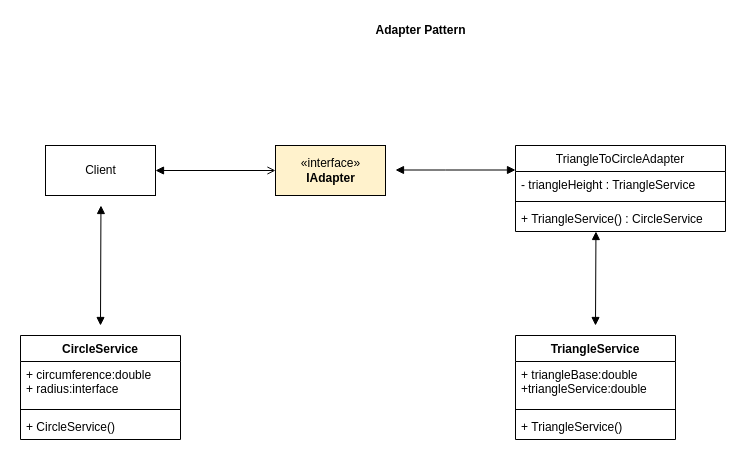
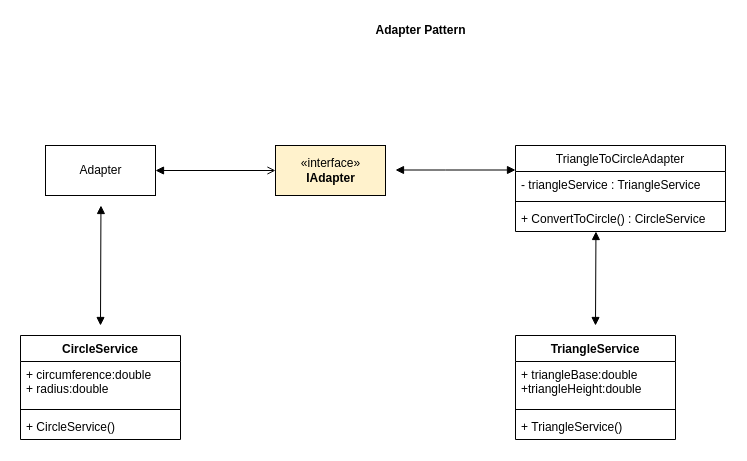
  <mxCell id="0" />
  <mxCell id="1" parent="0" />
  <mxCell id="2" value="«interface»&lt;br&gt;&lt;b&gt;IAdapter&lt;br&gt;&lt;/b&gt;" style="html=1;fillColor=#fff2cc;" vertex="1" parent="1"><mxGeometry x="275" y="145" width="110" height="50" as="geometry" /></mxCell>
- <mxCell id="3" value="Client" style="html=1;" vertex="1" parent="1"><mxGeometry x="45" y="145" width="110" height="50" as="geometry" /></mxCell>
+ <mxCell id="3" value="Adapter" style="html=1;" vertex="1" parent="1"><mxGeometry x="45" y="145" width="110" height="50" as="geometry" /></mxCell>
  <mxCell id="4" value="TriangleToCircleAdapter" style="swimlane;fontStyle=0;align=center;verticalAlign=top;childLayout=stackLayout;horizontal=1;startSize=26;horizontalStack=0;resizeParent=1;resizeParentMax=0;resizeLast=0;collapsible=1;marginBottom=0;" vertex="1" parent="1"><mxGeometry x="515" y="145" width="210" height="86" as="geometry" /></mxCell>
- <mxCell id="5" value="- triangleHeight : TriangleService " style="text;strokeColor=none;fillColor=none;align=left;verticalAlign=top;spacingLeft=4;spacingRight=4;overflow=hidden;rotatable=0;points=[[0,0.5],[1,0.5]];portConstraint=eastwest;" vertex="1" parent="4"><mxGeometry y="26" width="210" height="26" as="geometry" /></mxCell>
+ <mxCell id="5" value="- triangleService : TriangleService " style="text;strokeColor=none;fillColor=none;align=left;verticalAlign=top;spacingLeft=4;spacingRight=4;overflow=hidden;rotatable=0;points=[[0,0.5],[1,0.5]];portConstraint=eastwest;" vertex="1" parent="4"><mxGeometry y="26" width="210" height="26" as="geometry" /></mxCell>
  <mxCell id="6" value="" style="line;strokeWidth=1;fillColor=none;align=left;verticalAlign=middle;spacingTop=-1;spacingLeft=3;spacingRight=3;rotatable=0;labelPosition=right;points=[];portConstraint=eastwest;" vertex="1" parent="4"><mxGeometry y="52" width="210" height="8" as="geometry" /></mxCell>
- <mxCell id="7" value="+ TriangleService() : CircleService" style="text;strokeColor=none;fillColor=none;align=left;verticalAlign=top;spacingLeft=4;spacingRight=4;overflow=hidden;rotatable=0;points=[[0,0.5],[1,0.5]];portConstraint=eastwest;" vertex="1" parent="4"><mxGeometry y="60" width="210" height="26" as="geometry" /></mxCell>
+ <mxCell id="7" value="+ ConvertToCircle() : CircleService" style="text;strokeColor=none;fillColor=none;align=left;verticalAlign=top;spacingLeft=4;spacingRight=4;overflow=hidden;rotatable=0;points=[[0,0.5],[1,0.5]];portConstraint=eastwest;" vertex="1" parent="4"><mxGeometry y="60" width="210" height="26" as="geometry" /></mxCell>
  <mxCell id="8" value="" style="endArrow=block;startArrow=block;endFill=1;startFill=1;html=1;rounded=0;exitX=0.506;exitY=1.098;exitDx=0;exitDy=0;exitPerimeter=0;" edge="1" parent="1"><mxGeometry width="160" relative="1" as="geometry"><mxPoint x="100.46" y="204.998" as="sourcePoint" /><mxPoint x="100" y="325" as="targetPoint" /></mxGeometry></mxCell>
  <mxCell id="9" value="" style="endArrow=block;startArrow=block;endFill=1;startFill=1;html=1;rounded=0;" edge="1" parent="1"><mxGeometry width="160" relative="1" as="geometry"><mxPoint x="515" y="169.5" as="sourcePoint" /><mxPoint x="395" y="169.5" as="targetPoint" /><Array as="points"><mxPoint x="445" y="169.5" /></Array></mxGeometry></mxCell>
  <mxCell id="10" value="" style="endArrow=open;startArrow=block;endFill=1;startFill=1;html=1;rounded=0;exitX=1;exitY=0.5;exitDx=0;exitDy=0;entryX=0;entryY=0.5;entryDx=0;entryDy=0;" edge="1" parent="1" source="3" target="2"><mxGeometry width="160" relative="1" as="geometry"><mxPoint x="235.46" y="184.998" as="sourcePoint" /><mxPoint x="235" y="305" as="targetPoint" /></mxGeometry></mxCell>
  <mxCell id="11" value="&lt;b&gt;Adapter Pattern&lt;/b&gt;" style="text;html=1;align=center;verticalAlign=middle;resizable=0;points=[];autosize=1;strokeColor=none;fillColor=none;" vertex="1" parent="1"><mxGeometry x="365" y="20" width="110" height="20" as="geometry" /></mxCell>
  <mxCell id="12" value="TriangleService" style="swimlane;fontStyle=1;align=center;verticalAlign=top;childLayout=stackLayout;horizontal=1;startSize=26;horizontalStack=0;resizeParent=1;resizeParentMax=0;resizeLast=0;collapsible=1;marginBottom=0;" vertex="1" parent="1"><mxGeometry x="515" y="335" width="160" height="104" as="geometry" /></mxCell>
- <mxCell id="13" value="+ triangleBase:double&#10;+triangleService:double" style="text;strokeColor=none;fillColor=none;align=left;verticalAlign=top;spacingLeft=4;spacingRight=4;overflow=hidden;rotatable=0;points=[[0,0.5],[1,0.5]];portConstraint=eastwest;" vertex="1" parent="12"><mxGeometry y="26" width="160" height="44" as="geometry" /></mxCell>
+ <mxCell id="13" value="+ triangleBase:double&#10;+triangleHeight:double" style="text;strokeColor=none;fillColor=none;align=left;verticalAlign=top;spacingLeft=4;spacingRight=4;overflow=hidden;rotatable=0;points=[[0,0.5],[1,0.5]];portConstraint=eastwest;" vertex="1" parent="12"><mxGeometry y="26" width="160" height="44" as="geometry" /></mxCell>
  <mxCell id="14" value="" style="line;strokeWidth=1;fillColor=none;align=left;verticalAlign=middle;spacingTop=-1;spacingLeft=3;spacingRight=3;rotatable=0;labelPosition=right;points=[];portConstraint=eastwest;" vertex="1" parent="12"><mxGeometry y="70" width="160" height="8" as="geometry" /></mxCell>
  <mxCell id="15" value="+ TriangleService()" style="text;strokeColor=none;fillColor=none;align=left;verticalAlign=top;spacingLeft=4;spacingRight=4;overflow=hidden;rotatable=0;points=[[0,0.5],[1,0.5]];portConstraint=eastwest;" vertex="1" parent="12"><mxGeometry y="78" width="160" height="26" as="geometry" /></mxCell>
  <mxCell id="16" value="" style="endArrow=block;startArrow=block;endFill=1;startFill=1;html=1;rounded=0;exitX=0.506;exitY=1.098;exitDx=0;exitDy=0;exitPerimeter=0;" edge="1" parent="1"><mxGeometry width="160" relative="1" as="geometry"><mxPoint x="595.46" y="230.998" as="sourcePoint" /><mxPoint x="595" y="325" as="targetPoint" /></mxGeometry></mxCell>
  <mxCell id="17" value="CircleService" style="swimlane;fontStyle=1;align=center;verticalAlign=top;childLayout=stackLayout;horizontal=1;startSize=26;horizontalStack=0;resizeParent=1;resizeParentMax=0;resizeLast=0;collapsible=1;marginBottom=0;" vertex="1" parent="1"><mxGeometry x="20" y="335" width="160" height="104" as="geometry" /></mxCell>
- <mxCell id="18" value="+ circumference:double&#10;+ radius:interface" style="text;strokeColor=none;fillColor=none;align=left;verticalAlign=top;spacingLeft=4;spacingRight=4;overflow=hidden;rotatable=0;points=[[0,0.5],[1,0.5]];portConstraint=eastwest;" vertex="1" parent="17"><mxGeometry y="26" width="160" height="44" as="geometry" /></mxCell>
+ <mxCell id="18" value="+ circumference:double&#10;+ radius:double" style="text;strokeColor=none;fillColor=none;align=left;verticalAlign=top;spacingLeft=4;spacingRight=4;overflow=hidden;rotatable=0;points=[[0,0.5],[1,0.5]];portConstraint=eastwest;" vertex="1" parent="17"><mxGeometry y="26" width="160" height="44" as="geometry" /></mxCell>
  <mxCell id="19" value="" style="line;strokeWidth=1;fillColor=none;align=left;verticalAlign=middle;spacingTop=-1;spacingLeft=3;spacingRight=3;rotatable=0;labelPosition=right;points=[];portConstraint=eastwest;" vertex="1" parent="17"><mxGeometry y="70" width="160" height="8" as="geometry" /></mxCell>
  <mxCell id="20" value="+ CircleService()" style="text;strokeColor=none;fillColor=none;align=left;verticalAlign=top;spacingLeft=4;spacingRight=4;overflow=hidden;rotatable=0;points=[[0,0.5],[1,0.5]];portConstraint=eastwest;" vertex="1" parent="17"><mxGeometry y="78" width="160" height="26" as="geometry" /></mxCell>
